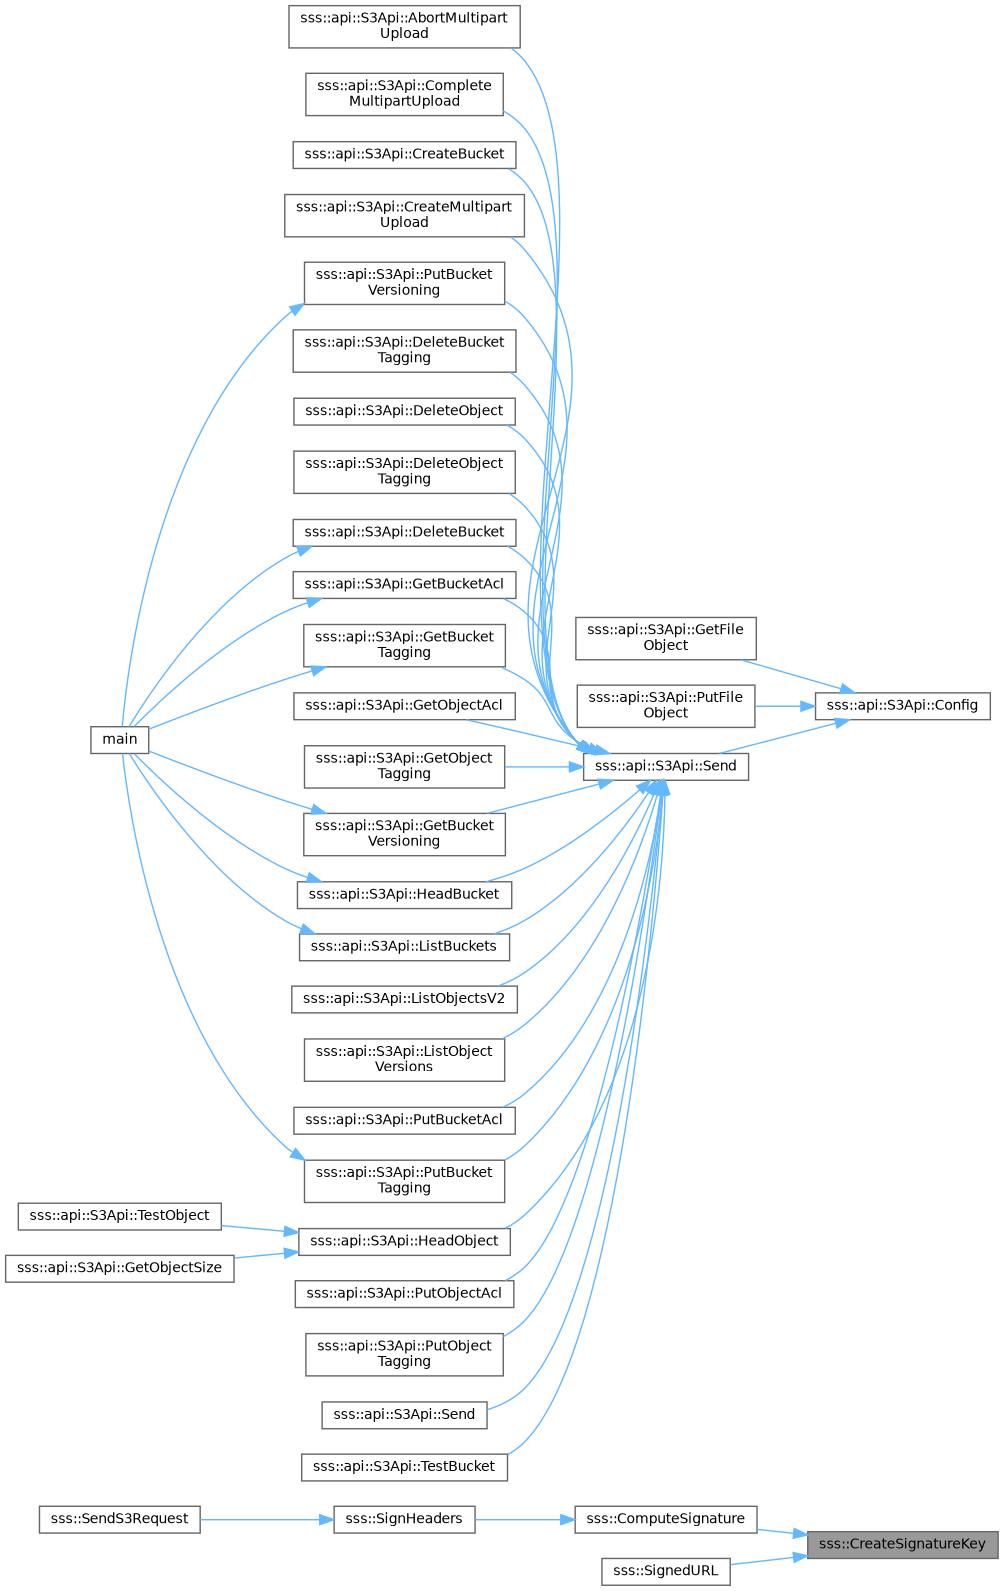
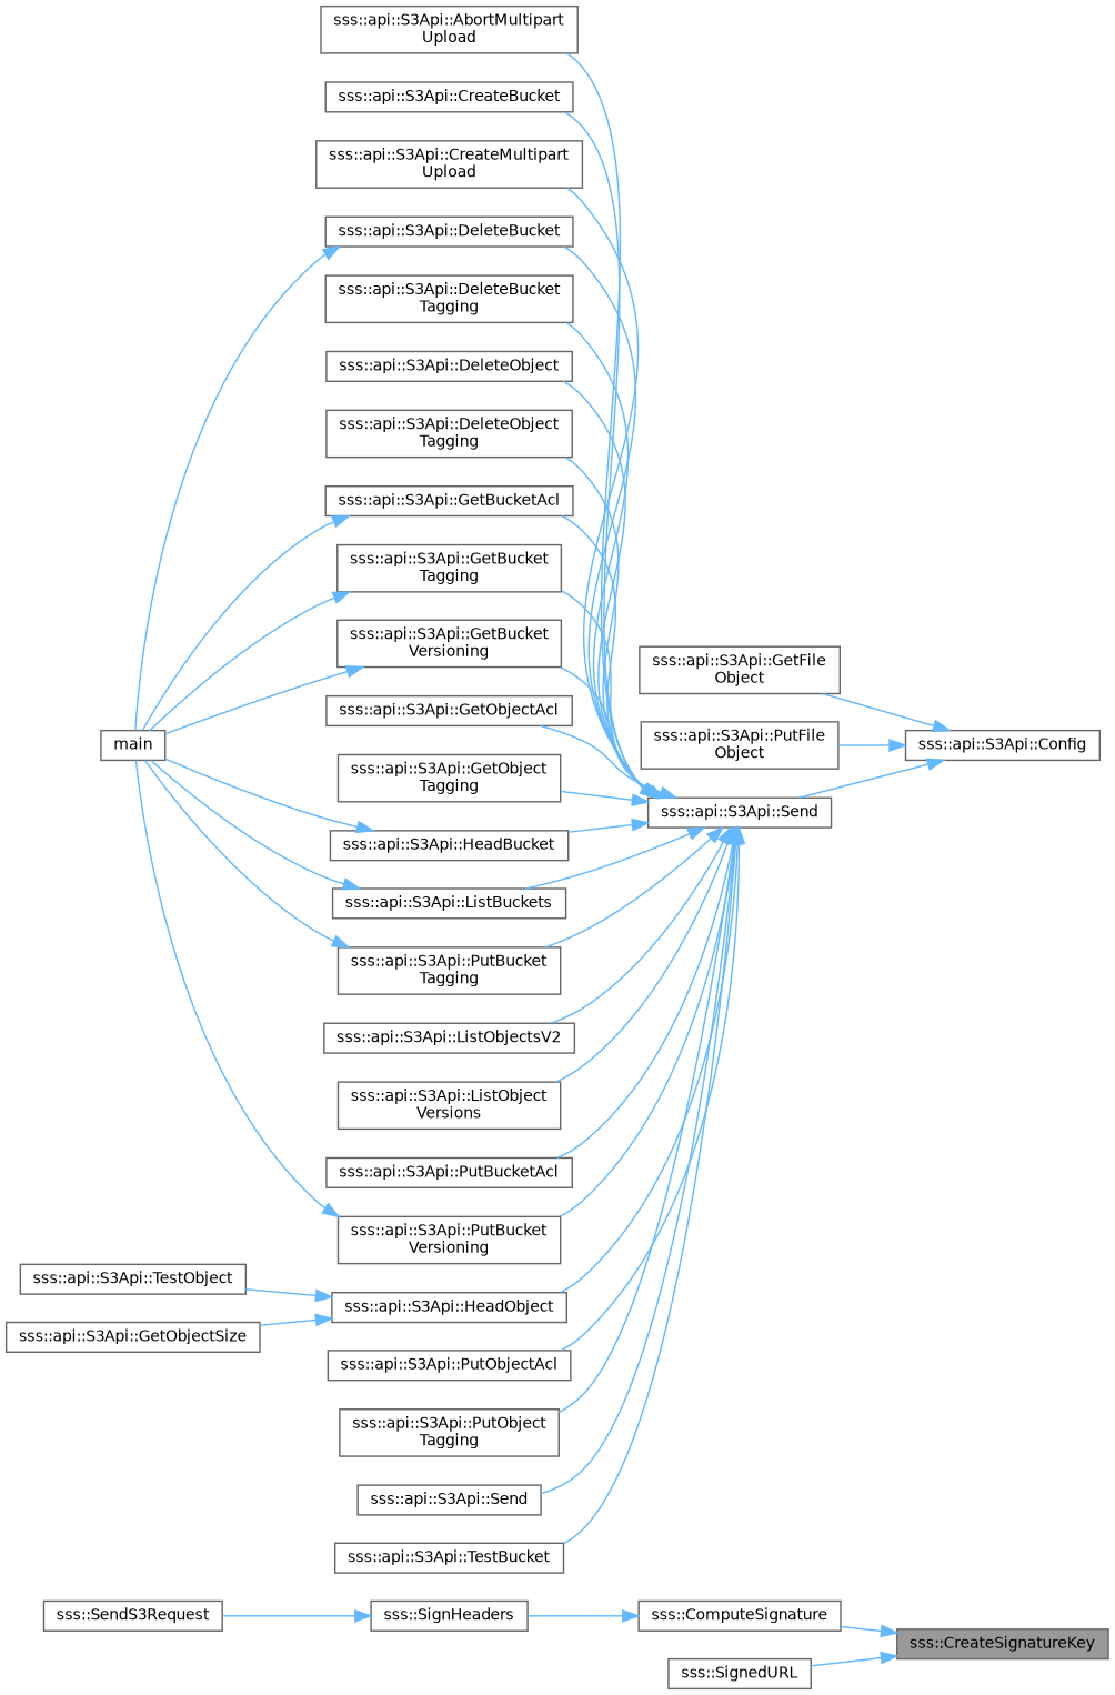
  digraph {
    rankdir=RL
    node [color=grey40 fillcolor=white fontname=Helvetica fontsize=10 shape=box style=filled]
    edge [color=steelblue1 dir=back fontname=Helvetica fontsize=10 labelfontname=Helvetica labelfontsize=10 style=solid]
    n1 [color=gray40 fillcolor=grey60 fontcolor=black height=0.2 label="sss::CreateSignatureKey" width=0.4]
    n2 [height=0.2 label="sss::ComputeSignature" width=0.4]
    n3 [height=0.2 label="sss::SignedURL" width=0.4]
    n4 [height=0.2 label="sss::SignHeaders" width=0.4]
    n5 [height=0.2 label="sss::SendS3Request" width=0.4]
    n6 [height=0.2 label="sss::api::S3Api::Config" width=0.4]
    n7 [height=0.2 label="sss::api::S3Api::GetFile\lObject" width=0.4]
    n8 [height=0.2 label="sss::api::S3Api::PutFile\lObject" width=0.4]
    n9 [height=0.2 label="sss::api::S3Api::Send" width=0.4]
    n10 [height=0.2 label="sss::api::S3Api::AbortMultipart\lUpload" width=0.4]
-   n11 [height=0.2 label="sss::api::S3Api::Complete\lMultipartUpload" width=0.4]
    n12 [height=0.2 label="sss::api::S3Api::CreateBucket" width=0.4]
    n13 [height=0.2 label="sss::api::S3Api::CreateMultipart\lUpload" width=0.4]
    n14 [height=0.2 label="sss::api::S3Api::DeleteBucket" width=0.4]
    n15 [height=0.2 label="sss::api::S3Api::DeleteBucket\lTagging" width=0.4]
    n16 [height=0.2 label="sss::api::S3Api::DeleteObject" width=0.4]
    n17 [height=0.2 label="sss::api::S3Api::DeleteObject\lTagging" width=0.4]
    n18 [height=0.2 label="sss::api::S3Api::GetBucketAcl" width=0.4]
    n19 [height=0.2 label="sss::api::S3Api::GetBucket\lTagging" width=0.4]
    n20 [height=0.2 label="sss::api::S3Api::GetBucket\lVersioning" width=0.4]
    n21 [height=0.2 label="sss::api::S3Api::GetObjectAcl" width=0.4]
    n22 [height=0.2 label="sss::api::S3Api::GetObject\lTagging" width=0.4]
    n23 [height=0.2 label="sss::api::S3Api::HeadBucket" width=0.4]
    n24 [height=0.2 label="sss::api::S3Api::HeadObject" width=0.4]
    n25 [height=0.2 label="sss::api::S3Api::ListBuckets" width=0.4]
    n26 [height=0.2 label="sss::api::S3Api::ListObjectsV2" width=0.4]
    n27 [height=0.2 label="sss::api::S3Api::ListObject\lVersions" width=0.4]
    n28 [height=0.2 label="sss::api::S3Api::PutBucketAcl" width=0.4]
    n29 [height=0.2 label="sss::api::S3Api::PutBucket\lTagging" width=0.4]
    n30 [height=0.2 label="sss::api::S3Api::PutBucket\lVersioning" width=0.4]
    n31 [height=0.2 label="sss::api::S3Api::PutObjectAcl" width=0.4]
    n32 [height=0.2 label="sss::api::S3Api::PutObject\lTagging" width=0.4]
    n33 [height=0.2 label="sss::api::S3Api::Send" width=0.4]
    n34 [height=0.2 label="sss::api::S3Api::TestBucket" width=0.4]
    n35 [height=0.2 label=main width=0.4]
    n36 [height=0.2 label="sss::api::S3Api::GetObjectSize" width=0.4]
    n37 [height=0.2 label="sss::api::S3Api::TestObject" width=0.4]
    n1 -> n2
    n1 -> n3
    n2 -> n4
    n4 -> n5
    n6 -> n7
    n6 -> n8
    n6 -> n9
    n9 -> n10
-   n9 -> n11
    n9 -> n12
    n9 -> n13
    n9 -> n14
    n9 -> n15
    n9 -> n16
    n9 -> n17
    n9 -> n18
    n9 -> n19
    n9 -> n20
    n9 -> n21
    n9 -> n22
    n9 -> n23
    n9 -> n24
    n9 -> n25
    n9 -> n26
    n9 -> n27
    n9 -> n28
    n9 -> n29
    n9 -> n30
    n9 -> n31
    n9 -> n32
    n9 -> n33
    n9 -> n34
    n14 -> n35
    n18 -> n35
    n19 -> n35
    n20 -> n35
    n23 -> n35
    n24 -> n36
    n24 -> n37
    n25 -> n35
    n29 -> n35
    n30 -> n35
  }
